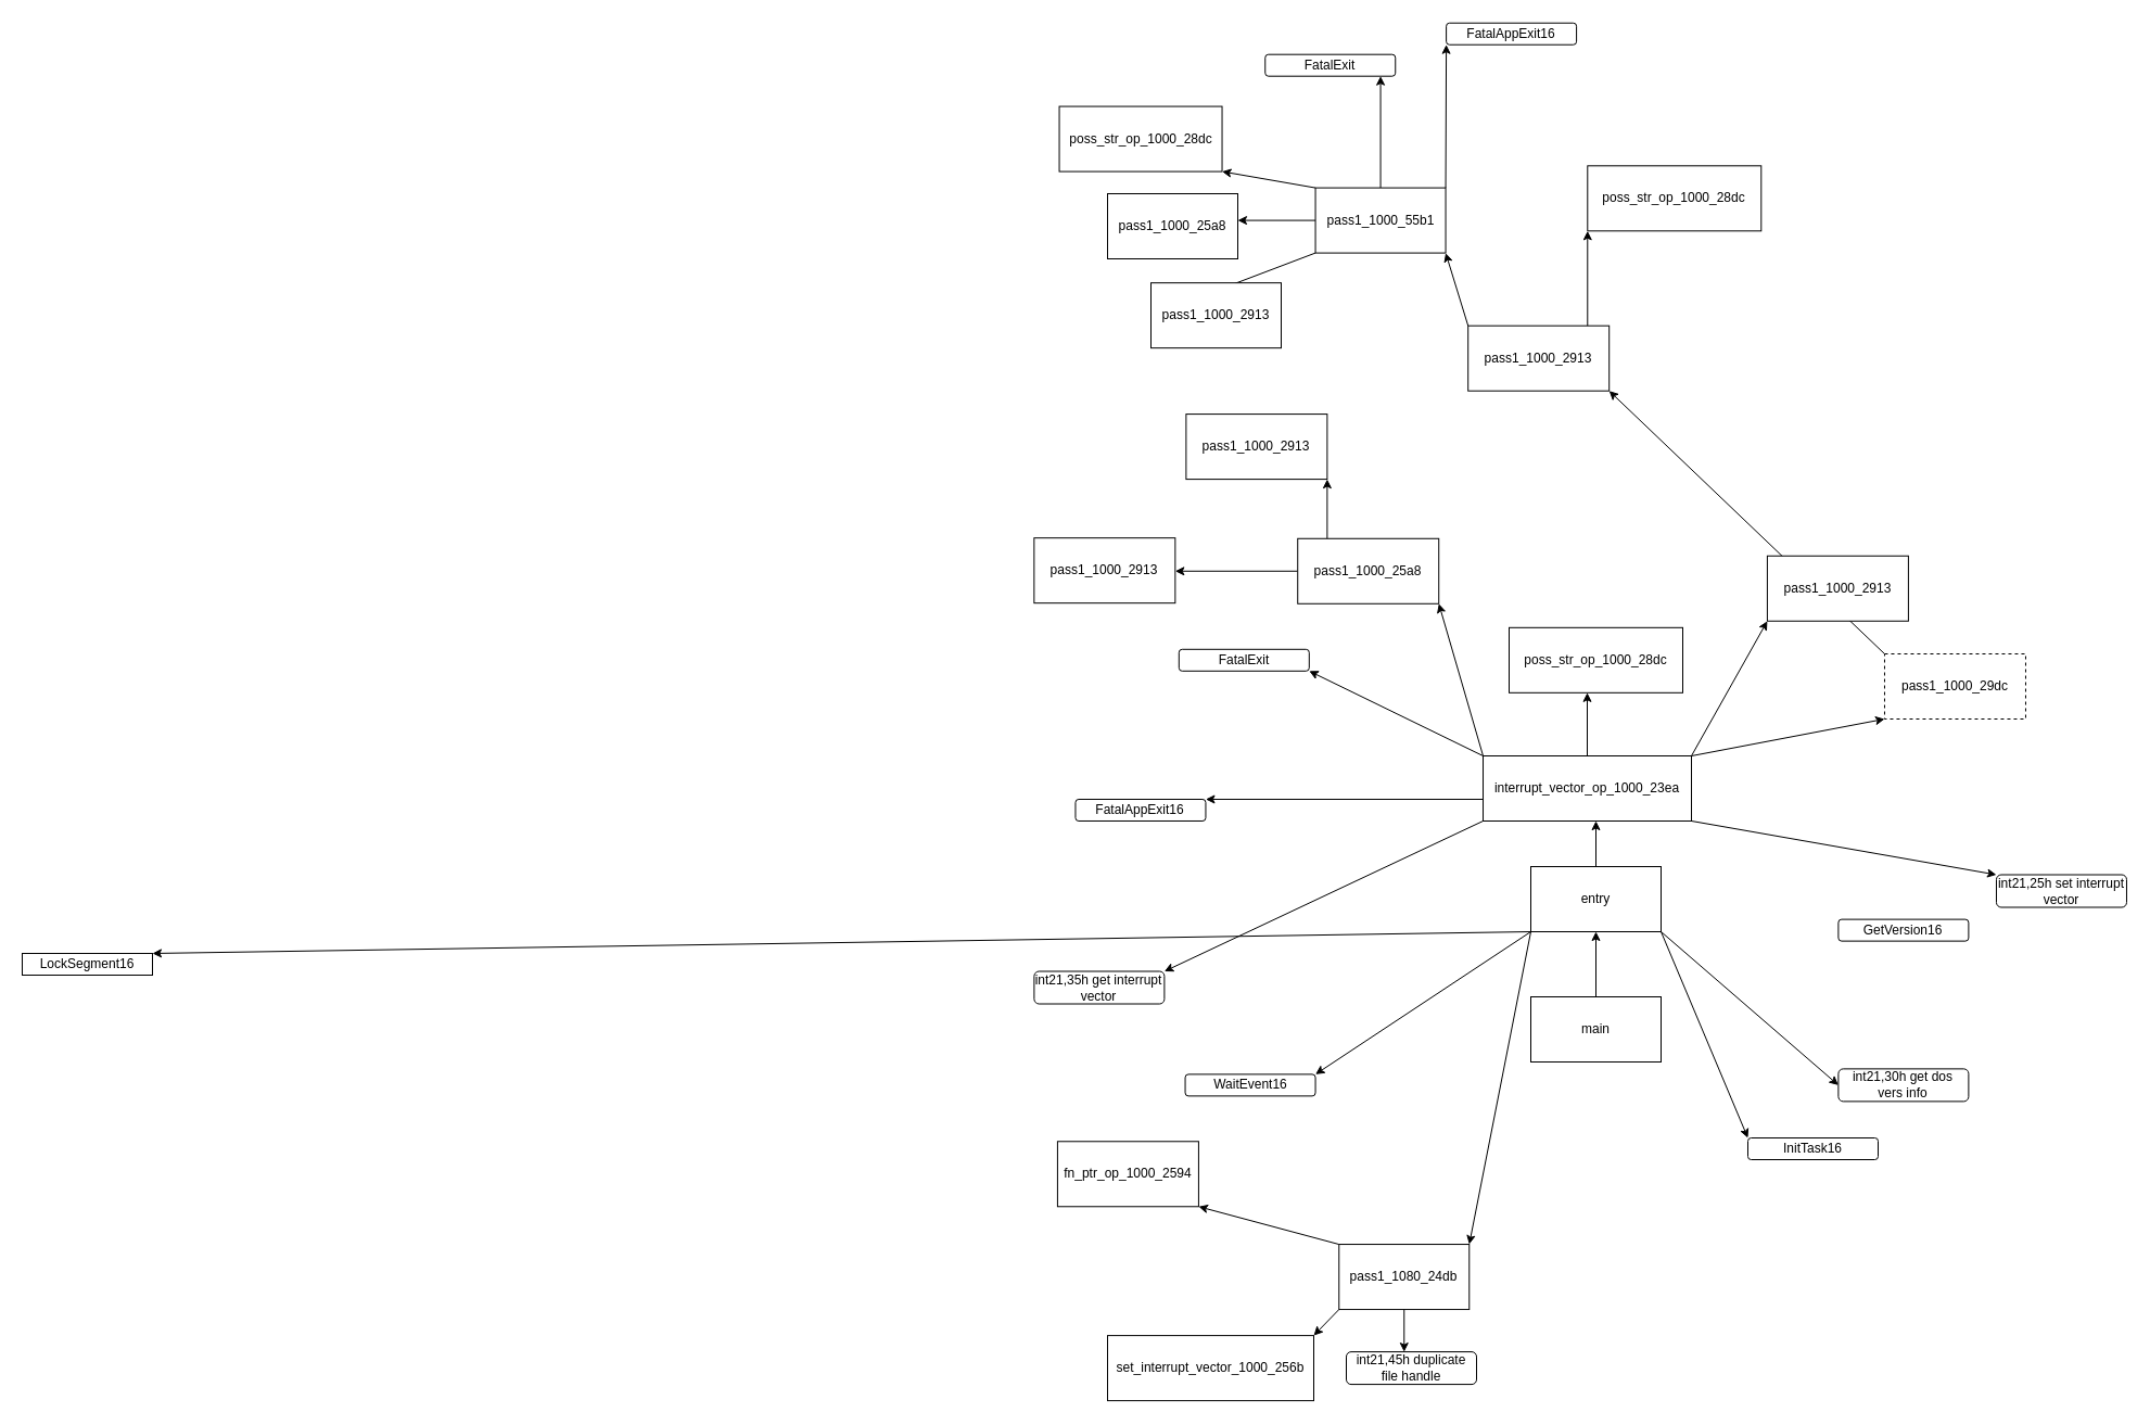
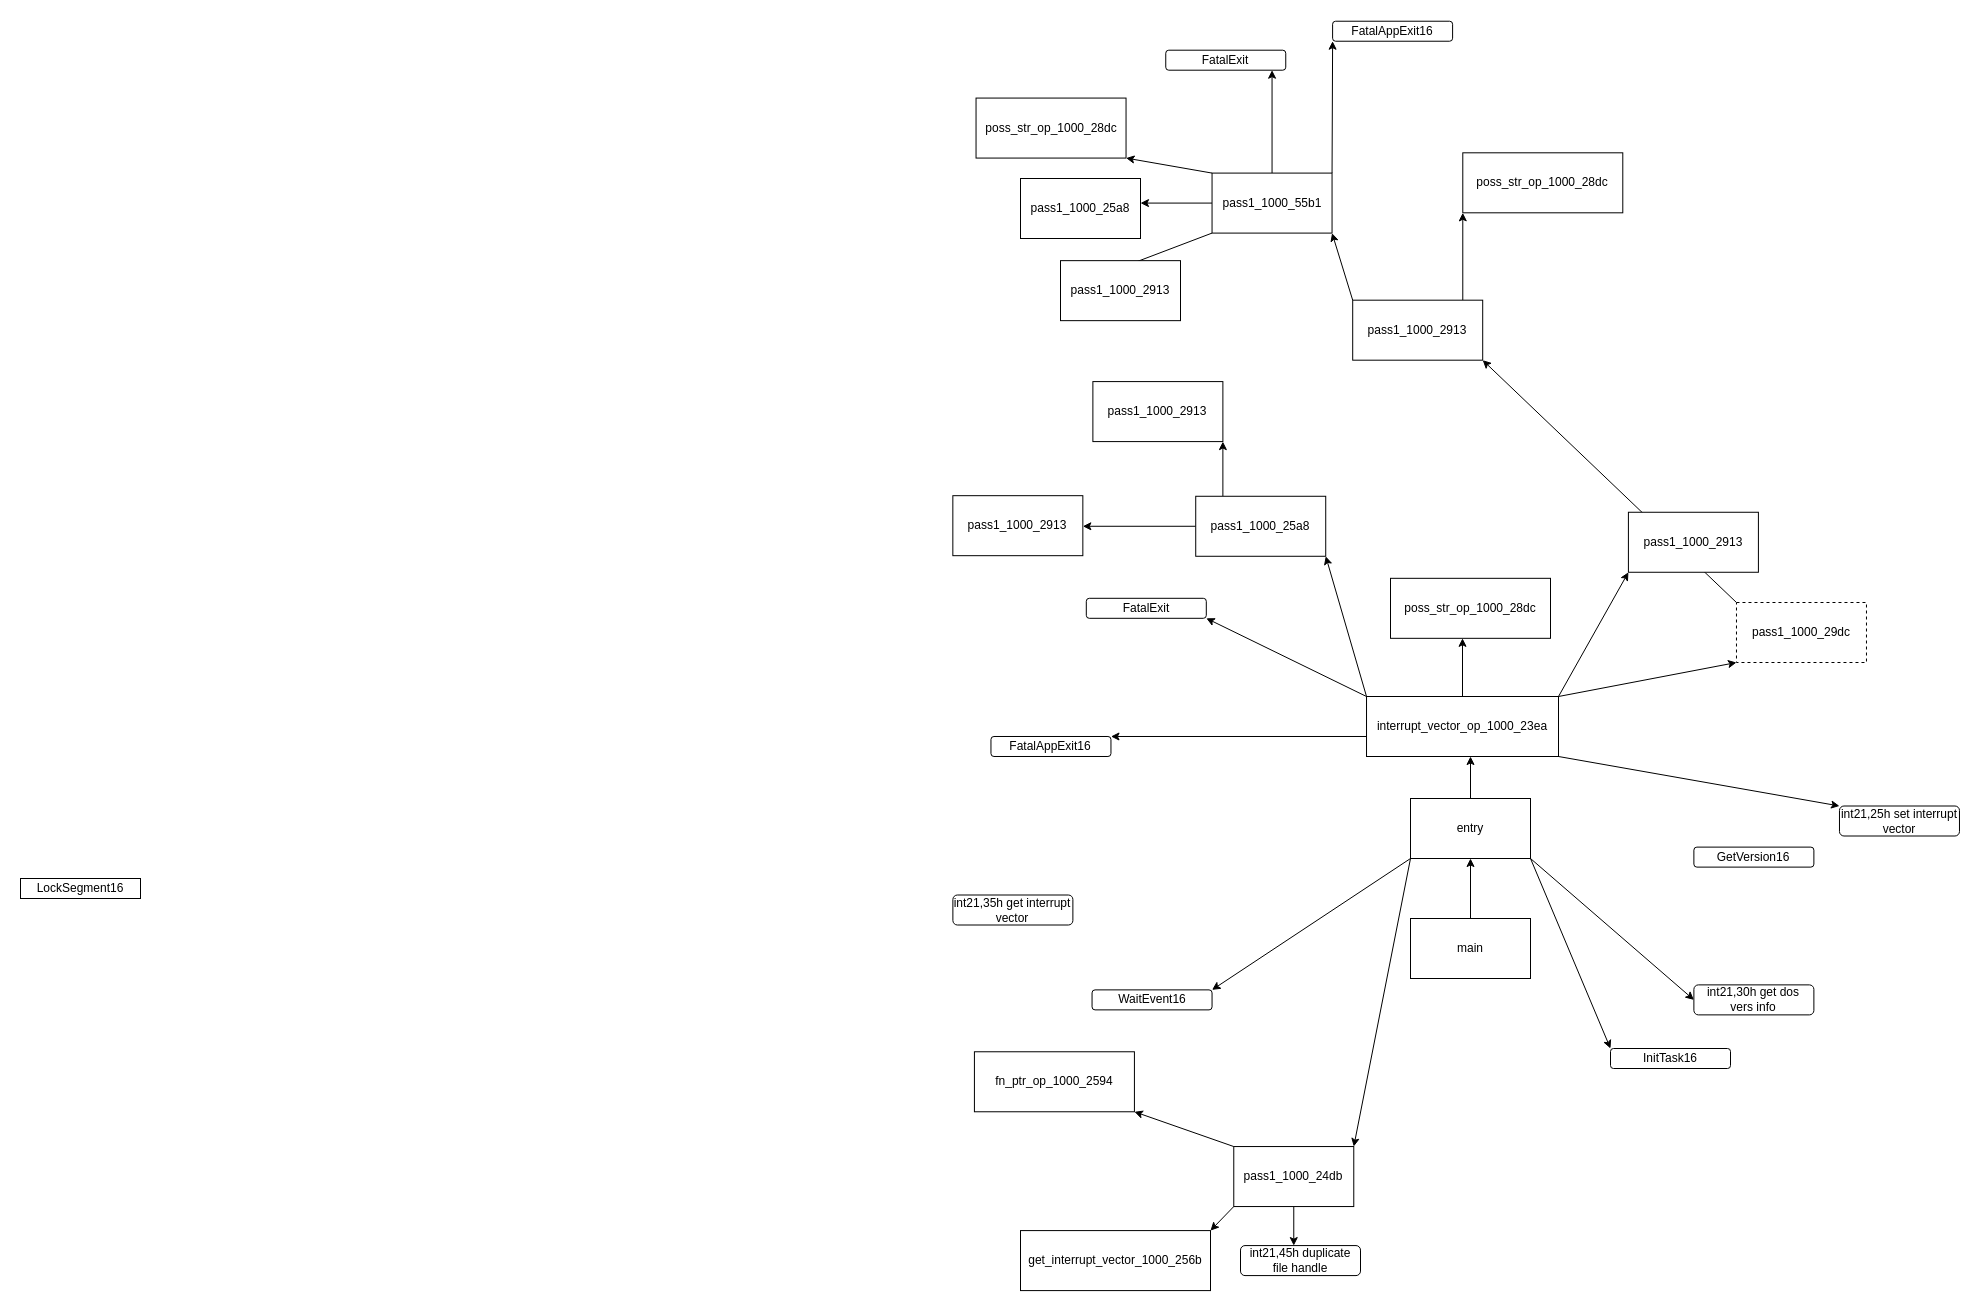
  <mxCell id="0" />
  <mxCell id="1" parent="0" />
  <mxCell id="2" style="edgeStyle=orthogonalEdgeStyle;rounded=0;orthogonalLoop=1;jettySize=auto;html=1;noEdgeStyle=1;orthogonal=1;" edge="1" parent="1" source="3" target="10"><mxGeometry relative="1" as="geometry" /></mxCell>
  <mxCell id="3" value="main" style="rounded=0;whiteSpace=wrap;html=1;" vertex="1" parent="1"><mxGeometry x="1410" y="918" width="120" height="60" as="geometry" /></mxCell>
  <mxCell id="4" style="rounded=0;orthogonalLoop=1;jettySize=auto;html=1;orthogonal=1;" edge="1" parent="1" source="10" target="19"><mxGeometry relative="1" as="geometry" /></mxCell>
  <mxCell id="5" style="rounded=0;orthogonalLoop=1;jettySize=auto;html=1;orthogonal=1;" edge="1" parent="1" source="10" target="11"><mxGeometry relative="1" as="geometry" /></mxCell>
- <mxCell id="6" style="edgeStyle=orthogonalEdgeStyle;rounded=0;orthogonalLoop=1;jettySize=auto;html=1;noEdgeStyle=1;orthogonal=1;" edge="1" parent="1" source="10" target="12"><mxGeometry relative="1" as="geometry" /></mxCell>
  <mxCell id="7" style="rounded=0;orthogonalLoop=1;jettySize=auto;html=1;orthogonal=1;" edge="1" parent="1" source="10" target="14"><mxGeometry relative="1" as="geometry" /></mxCell>
  <mxCell id="8" style="rounded=0;orthogonalLoop=1;jettySize=auto;html=1;entryX=0;entryY=0.5;entryDx=0;entryDy=0;orthogonal=1;" edge="1" parent="1" source="10" target="15"><mxGeometry relative="1" as="geometry" /></mxCell>
  <mxCell id="9" style="rounded=0;orthogonalLoop=1;jettySize=auto;html=1;orthogonal=1;" edge="1" parent="1" source="10" target="31"><mxGeometry relative="1" as="geometry" /></mxCell>
  <mxCell id="10" value="entry" style="rounded=0;whiteSpace=wrap;html=1;" vertex="1" parent="1"><mxGeometry x="1410" y="798" width="120" height="60" as="geometry" /></mxCell>
  <mxCell id="11" value="InitTask16" style="rounded=1;whiteSpace=wrap;html=1;" vertex="1" parent="1"><mxGeometry x="1609.997" y="1047.999" width="120" height="20" as="geometry" /></mxCell>
  <mxCell id="12" value="LockSegment16" style="whiteSpace=wrap;html=1;rounded=0;" vertex="1" parent="1"><mxGeometry width="120" height="20" as="geometry" x="20" y="878" /></mxCell>
  <mxCell id="13" value="GetVersion16" style="rounded=1;whiteSpace=wrap;html=1;" vertex="1" parent="1"><mxGeometry x="1693.395" y="846.624" width="120" height="20" as="geometry" /></mxCell>
  <mxCell id="14" value="WaitEvent16" style="rounded=1;whiteSpace=wrap;html=1;" vertex="1" parent="1"><mxGeometry x="1091.547" y="989.381" width="120" height="20" as="geometry" /></mxCell>
  <mxCell id="15" value="int21,30h get dos vers info" style="rounded=1;whiteSpace=wrap;html=1;" vertex="1" parent="1"><mxGeometry x="1693.395" y="984.376" width="120" height="30" as="geometry" /></mxCell>
  <mxCell id="16" style="edgeStyle=orthogonalEdgeStyle;rounded=0;orthogonalLoop=1;jettySize=auto;html=1;noEdgeStyle=1;orthogonal=1;" edge="1" parent="1" source="19" target="20"><mxGeometry relative="1" as="geometry" /></mxCell>
  <mxCell id="17" style="edgeStyle=orthogonalEdgeStyle;rounded=0;orthogonalLoop=1;jettySize=auto;html=1;noEdgeStyle=1;orthogonal=1;" edge="1" parent="1" source="19" target="21"><mxGeometry relative="1" as="geometry" /></mxCell>
  <mxCell id="18" style="rounded=0;orthogonalLoop=1;jettySize=auto;html=1;orthogonal=1;" edge="1" parent="1" source="19" target="22"><mxGeometry relative="1" as="geometry" /></mxCell>
- <mxCell id="19" value="pass1_1080_24db" style="rounded=0;whiteSpace=wrap;html=1;" vertex="1" parent="1"><mxGeometry x="1233.268" y="1146.045" width="120" height="60" as="geometry" /></mxCell>
- <mxCell id="20" value="fn_ptr_op_1000_2594" style="rounded=0;whiteSpace=wrap;html=1;" vertex="1" parent="1"><mxGeometry x="973.918" y="1051.274" width="130" height="60" as="geometry" /></mxCell>
- <mxCell id="21" value="set_interrupt_vector_1000_256b" style="rounded=0;whiteSpace=wrap;html=1;" vertex="1" parent="1"><mxGeometry x="1019.998" y="1230.089" width="190" height="60" as="geometry" /></mxCell>
+ <mxCell id="19" value="pass1_1000_24db" style="rounded=0;whiteSpace=wrap;html=1;" vertex="1" parent="1"><mxGeometry x="1233.268" y="1146.045" width="120" height="60" as="geometry" /></mxCell>
+ <mxCell id="20" value="fn_ptr_op_1000_2594" style="rounded=0;whiteSpace=wrap;html=1;" vertex="1" parent="1"><mxGeometry x="973.918" y="1051.274" width="160" height="60" as="geometry" /></mxCell>
+ <mxCell id="21" value="get_interrupt_vector_1000_256b" style="rounded=0;whiteSpace=wrap;html=1;" vertex="1" parent="1"><mxGeometry x="1019.998" y="1230.089" width="190" height="60" as="geometry" /></mxCell>
  <mxCell id="22" value="int21,45h duplicate file handle" style="rounded=1;whiteSpace=wrap;html=1;" vertex="1" parent="1"><mxGeometry x="1240.003" y="1245.09" width="120" height="30" as="geometry" /></mxCell>
- <mxCell id="23" style="rounded=0;orthogonalLoop=1;jettySize=auto;html=1;orthogonal=1;" edge="1" parent="1" source="31" target="32"><mxGeometry relative="1" as="geometry" /></mxCell>
  <mxCell id="24" style="rounded=0;orthogonalLoop=1;jettySize=auto;html=1;orthogonal=1;" edge="1" parent="1" source="31" target="33"><mxGeometry relative="1" as="geometry" /></mxCell>
  <mxCell id="25" style="rounded=0;orthogonalLoop=1;jettySize=auto;html=1;orthogonal=1;" edge="1" parent="1" source="31" target="35"><mxGeometry relative="1" as="geometry" /></mxCell>
  <mxCell id="26" style="edgeStyle=orthogonalEdgeStyle;rounded=0;orthogonalLoop=1;jettySize=auto;html=1;noEdgeStyle=1;orthogonal=1;" edge="1" parent="1" source="31" target="41"><mxGeometry relative="1" as="geometry" /></mxCell>
  <mxCell id="27" style="edgeStyle=orthogonalEdgeStyle;rounded=0;orthogonalLoop=1;jettySize=auto;html=1;noEdgeStyle=1;orthogonal=1;" edge="1" parent="1" source="31" target="42"><mxGeometry relative="1" as="geometry" /></mxCell>
  <mxCell id="28" style="rounded=0;orthogonalLoop=1;jettySize=auto;html=1;orthogonal=1;" edge="1" parent="1" source="31" target="38"><mxGeometry relative="1" as="geometry" /></mxCell>
  <mxCell id="29" style="rounded=0;orthogonalLoop=1;jettySize=auto;html=1;orthogonal=1;" edge="1" parent="1" source="31" target="39"><mxGeometry relative="1" as="geometry" /></mxCell>
  <mxCell id="30" style="rounded=0;orthogonalLoop=1;jettySize=auto;html=1;orthogonal=1;" edge="1" parent="1" source="31" target="40"><mxGeometry relative="1" as="geometry" /></mxCell>
  <mxCell id="31" value="interrupt_vector_op_1000_23ea" style="rounded=0;whiteSpace=wrap;html=1;" vertex="1" parent="1"><mxGeometry x="1366.018" y="695.995" width="191.98" height="60" as="geometry" /></mxCell>
  <mxCell id="32" value="int21,35h get interrupt vector" style="rounded=1;whiteSpace=wrap;html=1;" vertex="1" parent="1"><mxGeometry x="952.39" y="894.503" width="120" height="30" as="geometry" /></mxCell>
  <mxCell id="33" value="int21,25h set interrupt vector" style="rounded=1;whiteSpace=wrap;html=1;" vertex="1" parent="1"><mxGeometry x="1838.982" y="805.502" width="120" height="30" as="geometry" /></mxCell>
  <mxCell id="34" style="rounded=0;orthogonalLoop=1;jettySize=auto;html=1;orthogonal=1;" edge="1" parent="1" source="35" target="45"><mxGeometry relative="1" as="geometry" /></mxCell>
  <mxCell id="35" value="pass1_1000_29dc" style="rounded=0;whiteSpace=wrap;html=1;dashed=1;" vertex="1" parent="1"><mxGeometry x="1735.968" y="602.015" width="130" height="60" as="geometry" /></mxCell>
  <mxCell id="36" style="rounded=0;orthogonalLoop=1;jettySize=auto;html=1;orthogonal=1;" edge="1" parent="1" source="38" target="58"><mxGeometry relative="1" as="geometry" /></mxCell>
  <mxCell id="37" style="edgeStyle=orthogonalEdgeStyle;rounded=0;orthogonalLoop=1;jettySize=auto;html=1;noEdgeStyle=1;orthogonal=1;" edge="1" parent="1" source="38" target="59"><mxGeometry relative="1" as="geometry" /></mxCell>
  <mxCell id="38" value="pass1_1000_25a8" style="rounded=0;whiteSpace=wrap;html=1;" vertex="1" parent="1"><mxGeometry x="1195.233" y="495.773" width="130" height="60" as="geometry" /></mxCell>
  <mxCell id="39" value="pass1_1000_2913" style="rounded=0;whiteSpace=wrap;html=1;" vertex="1" parent="1"><mxGeometry x="1627.914" y="511.757" width="130" height="60" as="geometry" /></mxCell>
  <mxCell id="40" value="poss_str_op_1000_28dc" style="rounded=0;whiteSpace=wrap;html=1;" vertex="1" parent="1"><mxGeometry x="1389.998" y="577.815" width="160" height="60" as="geometry" /></mxCell>
  <mxCell id="41" value="FatalAppExit16" style="rounded=1;whiteSpace=wrap;html=1;" vertex="1" parent="1"><mxGeometry x="990.461" y="735.991" width="120" height="20" as="geometry" /></mxCell>
  <mxCell id="42" value="FatalExit" style="rounded=1;whiteSpace=wrap;html=1;" vertex="1" parent="1"><mxGeometry x="1085.814" y="597.812" width="120" height="20" as="geometry" /></mxCell>
  <mxCell id="43" style="rounded=0;orthogonalLoop=1;jettySize=auto;html=1;orthogonal=1;" edge="1" parent="1" source="45" target="46"><mxGeometry relative="1" as="geometry" /></mxCell>
  <mxCell id="44" style="rounded=0;orthogonalLoop=1;jettySize=auto;html=1;orthogonal=1;" edge="1" parent="1" source="45" target="52"><mxGeometry relative="1" as="geometry" /></mxCell>
  <mxCell id="45" value="pass1_1000_2913" style="rounded=0;whiteSpace=wrap;html=1;" vertex="1" parent="1"><mxGeometry x="1352.198" y="299.676" width="130" height="60" as="geometry" /></mxCell>
  <mxCell id="46" value="poss_str_op_1000_28dc" style="rounded=0;whiteSpace=wrap;html=1;" vertex="1" parent="1"><mxGeometry x="1462.293" y="152.309" width="160" height="60" as="geometry" /></mxCell>
  <mxCell id="47" style="rounded=0;orthogonalLoop=1;jettySize=auto;html=1;orthogonal=1;" edge="1" parent="1" source="52" target="53"><mxGeometry relative="1" as="geometry" /></mxCell>
  <mxCell id="48" style="rounded=0;orthogonalLoop=1;jettySize=auto;html=1;entryX=0;entryY=0.5;entryDx=0;entryDy=0;orthogonal=1;" edge="1" parent="1" source="52" target="54"><mxGeometry relative="1" as="geometry" /></mxCell>
  <mxCell id="49" style="rounded=0;orthogonalLoop=1;jettySize=auto;html=1;orthogonal=1;" edge="1" parent="1" source="52" target="55"><mxGeometry relative="1" as="geometry" /></mxCell>
  <mxCell id="50" style="rounded=0;orthogonalLoop=1;jettySize=auto;html=1;orthogonal=1;" edge="1" parent="1" source="52" target="56"><mxGeometry relative="1" as="geometry" /></mxCell>
  <mxCell id="51" style="rounded=0;orthogonalLoop=1;jettySize=auto;html=1;orthogonal=1;" edge="1" parent="1" source="52" target="57"><mxGeometry relative="1" as="geometry" /></mxCell>
  <mxCell id="52" value="pass1_1000_55b1" style="rounded=0;whiteSpace=wrap;html=1;" vertex="1" parent="1"><mxGeometry x="1211.547" y="172.587" width="120" height="60" as="geometry" /></mxCell>
  <mxCell id="53" value="pass1_1000_25a8" style="rounded=0;whiteSpace=wrap;html=1;" vertex="1" parent="1"><mxGeometry x="1019.996" y="177.998" width="120" height="60" as="geometry" /></mxCell>
  <mxCell id="54" value="pass1_1000_2913" style="rounded=0;whiteSpace=wrap;html=1;" vertex="1" parent="1"><mxGeometry x="1059.999" y="260.148" width="120" height="60" as="geometry" /></mxCell>
  <mxCell id="55" value="poss_str_op_1000_28dc" style="rounded=0;whiteSpace=wrap;html=1;" vertex="1" parent="1"><mxGeometry x="975.542" y="97.566" width="150" height="60" as="geometry" /></mxCell>
  <mxCell id="56" value="FatalAppExit16" style="rounded=1;whiteSpace=wrap;html=1;" vertex="1" parent="1"><mxGeometry x="1332.103" y="20.719" width="120" height="20" as="geometry" /></mxCell>
  <mxCell id="57" value="FatalExit" style="rounded=1;whiteSpace=wrap;html=1;" vertex="1" parent="1"><mxGeometry x="1165.253" y="49.699" width="120" height="20" as="geometry" /></mxCell>
  <mxCell id="58" value="pass1_1000_2913" style="rounded=0;whiteSpace=wrap;html=1;" vertex="1" parent="1"><mxGeometry x="952.335" y="495.179" width="130" height="60" as="geometry" /></mxCell>
  <mxCell id="59" value="pass1_1000_2913" style="rounded=0;whiteSpace=wrap;html=1;" vertex="1" parent="1"><mxGeometry x="1092.378" y="381.087" width="130" height="60" as="geometry" /></mxCell>
